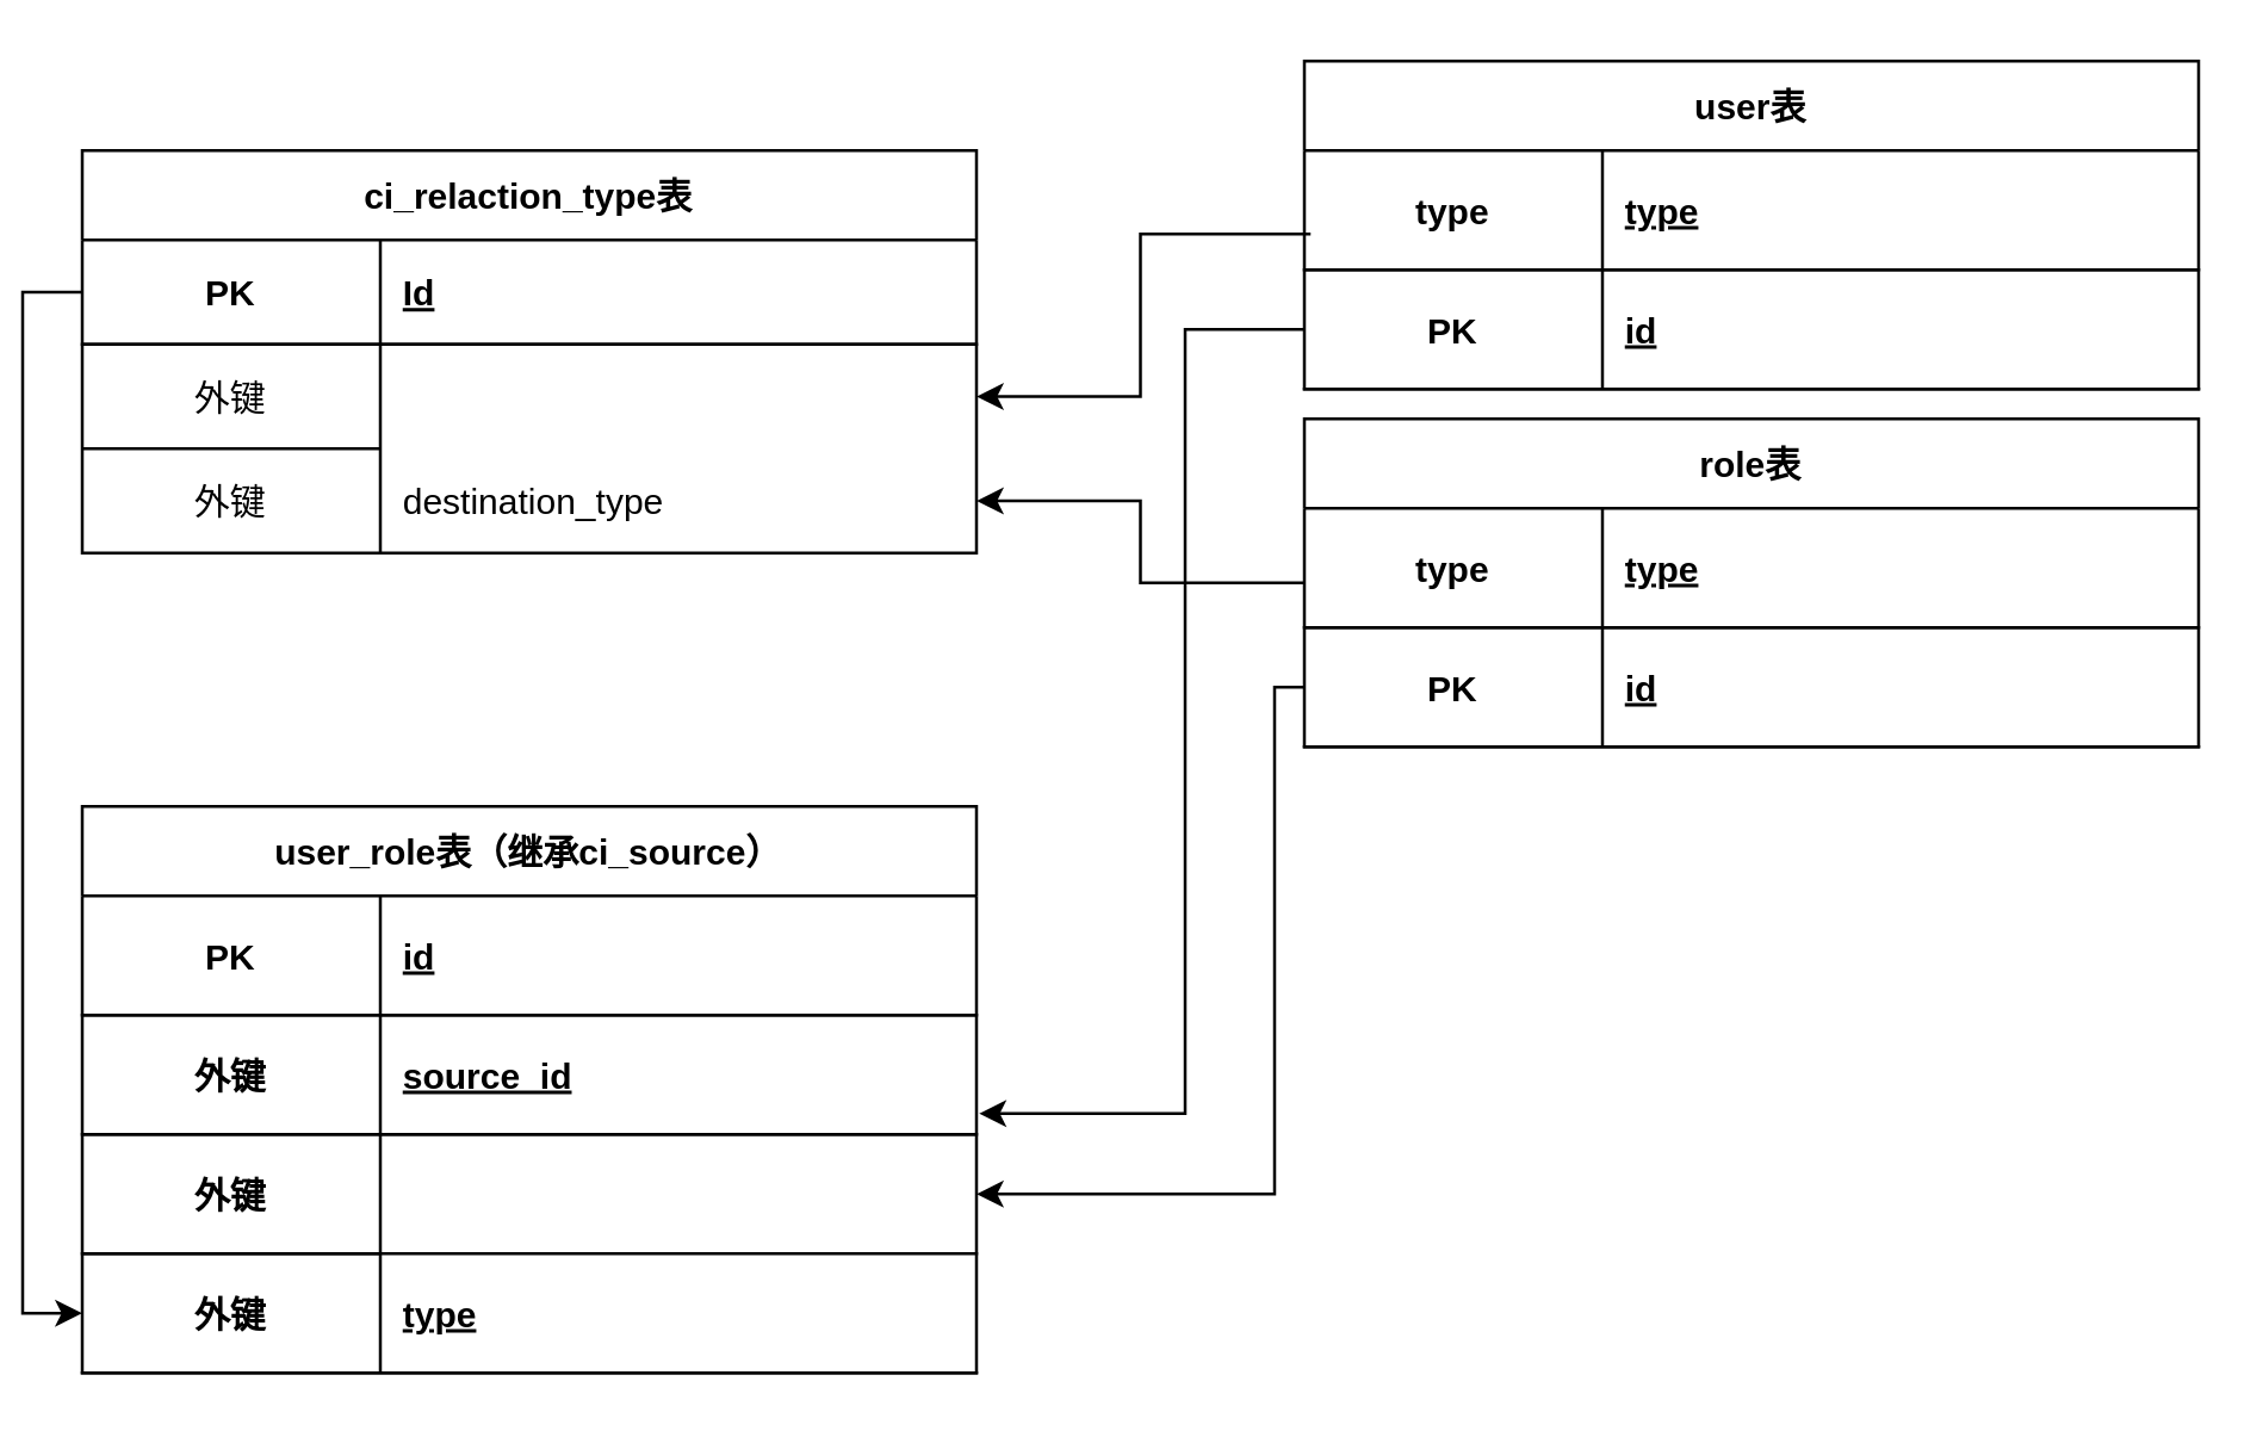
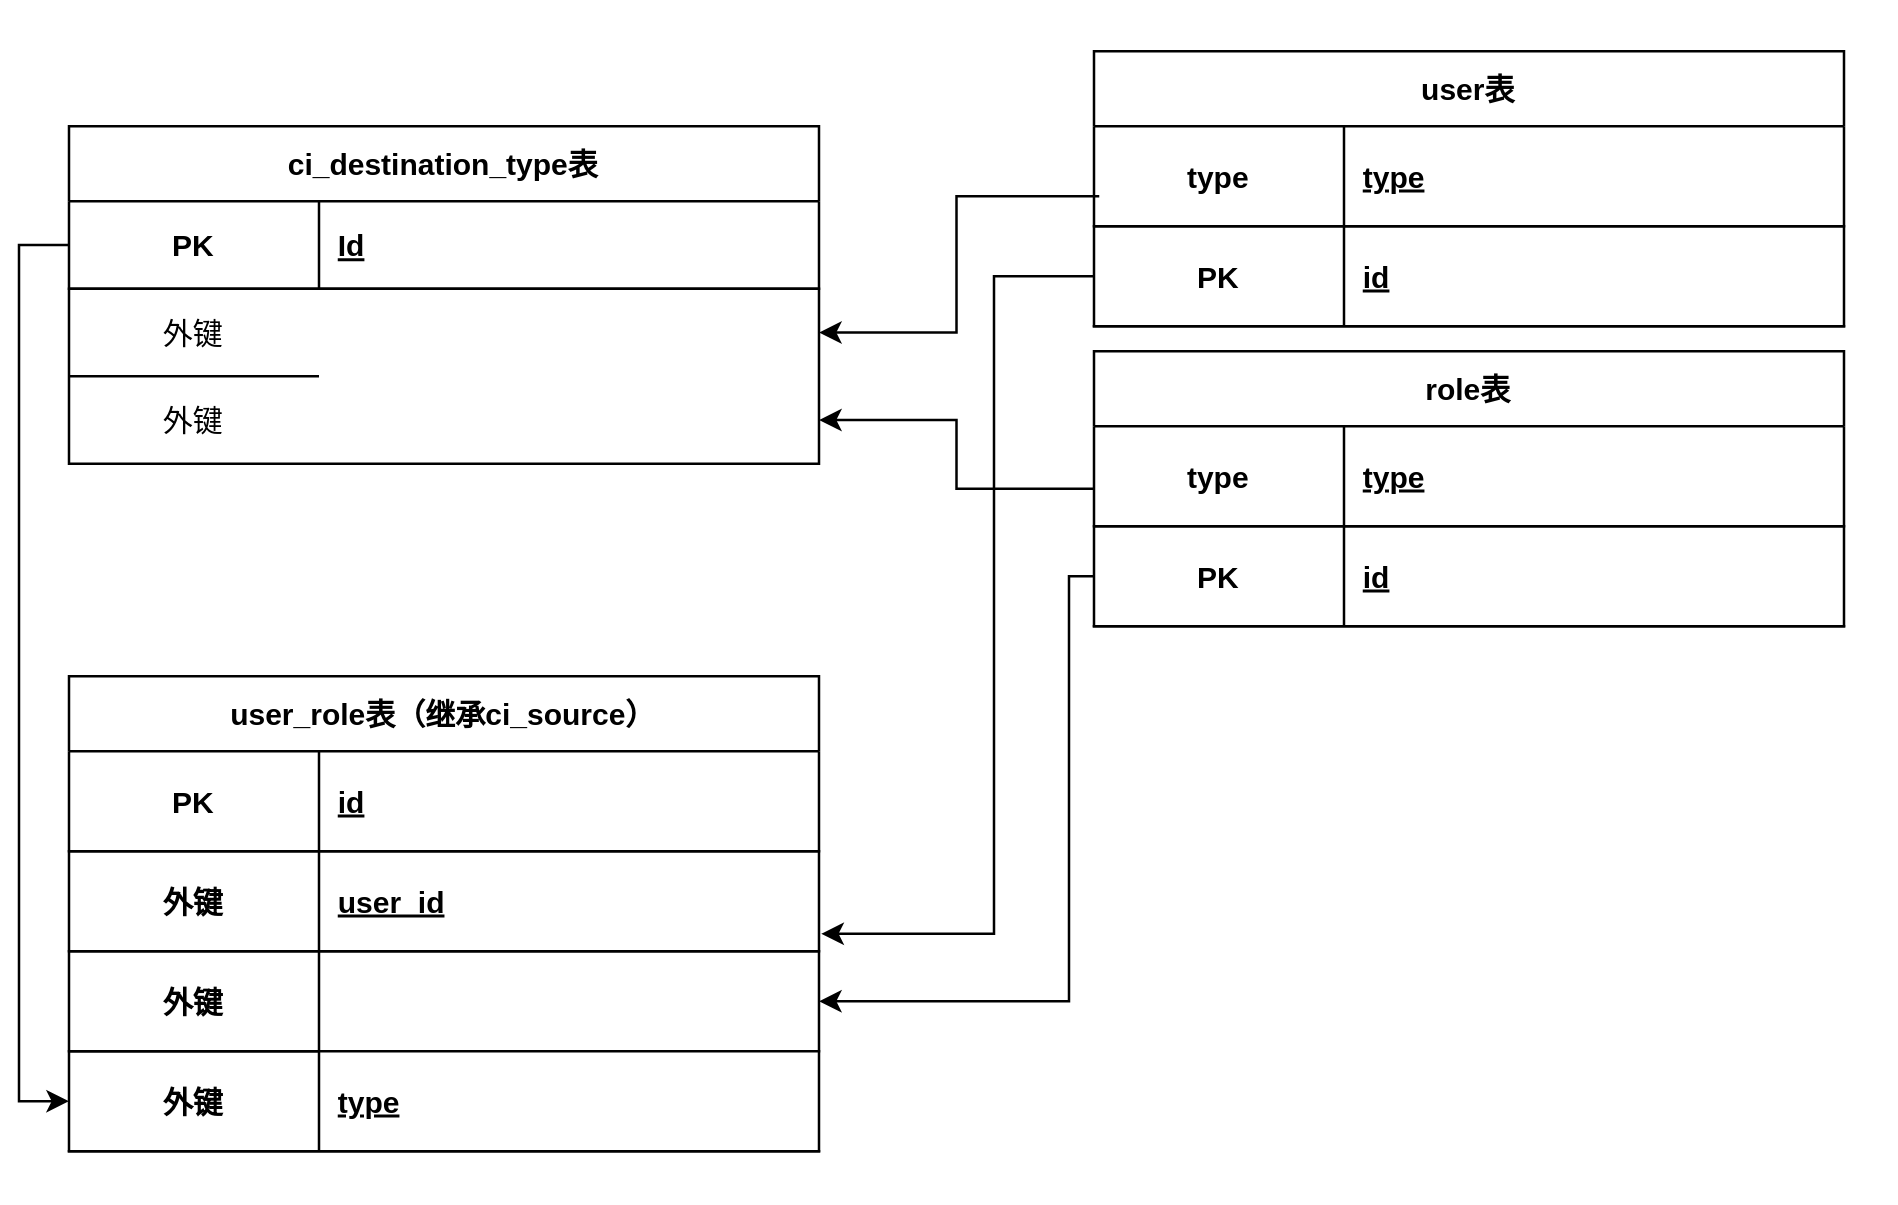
  <mxCell id="0" />
  <mxCell id="1" parent="0" />
- <mxCell id="2" value="ci_relaction_type表" style="shape=table;startSize=30;container=1;collapsible=1;childLayout=tableLayout;fixedRows=2;rowLines=1;fontStyle=1;align=center;resizeLast=1;swimlaneHead=1;swimlaneBody=1;" parent="1" vertex="1"><mxGeometry x="20" y="50" width="300" height="135" as="geometry" /></mxCell>
+ <mxCell id="2" value="ci_destination_type表" style="shape=table;startSize=30;container=1;collapsible=1;childLayout=tableLayout;fixedRows=2;rowLines=1;fontStyle=1;align=center;resizeLast=1;swimlaneHead=1;swimlaneBody=1;" parent="1" vertex="1"><mxGeometry x="20" y="50" width="300" height="135" as="geometry" /></mxCell>
  <mxCell id="3" value="" style="shape=partialRectangle;collapsible=0;dropTarget=0;pointerEvents=0;fillColor=none;points=[[0,0.5],[1,0.5]];portConstraint=eastwest;top=0;left=0;right=0;bottom=1;" parent="2" vertex="1"><mxGeometry y="30" width="300" height="35" as="geometry" /></mxCell>
  <mxCell id="4" value="PK" style="shape=partialRectangle;overflow=hidden;connectable=0;fillColor=none;top=0;left=0;bottom=0;right=0;fontStyle=1;" parent="3" vertex="1"><mxGeometry width="100" height="35" as="geometry"><mxRectangle width="100" height="35" as="alternateBounds" /></mxGeometry></mxCell>
  <mxCell id="5" value="Id" style="shape=partialRectangle;overflow=hidden;connectable=0;fillColor=none;top=0;left=0;bottom=0;right=0;align=left;spacingLeft=6;fontStyle=5;" parent="3" vertex="1"><mxGeometry x="100" width="200" height="35" as="geometry"><mxRectangle width="200" height="35" as="alternateBounds" /></mxGeometry></mxCell>
  <mxCell id="6" value="" style="shape=partialRectangle;collapsible=0;dropTarget=0;pointerEvents=0;fillColor=none;points=[[0,0.5],[1,0.5]];portConstraint=eastwest;top=0;left=0;right=0;bottom=0;" parent="2" vertex="1"><mxGeometry y="65" width="300" height="35" as="geometry" /></mxCell>
  <mxCell id="7" value="外键" style="shape=partialRectangle;overflow=hidden;connectable=0;fillColor=none;top=0;left=0;bottom=0;right=0;" parent="6" vertex="1"><mxGeometry width="100" height="35" as="geometry"><mxRectangle width="100" height="35" as="alternateBounds" /></mxGeometry></mxCell>
  <mxCell id="8" style="shape=partialRectangle;collapsible=0;dropTarget=0;pointerEvents=0;fillColor=none;points=[[0,0.5],[1,0.5]];portConstraint=eastwest;top=0;left=0;right=0;bottom=0;" vertex="1" parent="2"><mxGeometry y="100" width="300" height="35" as="geometry" /></mxCell>
  <mxCell id="9" value="外键" style="shape=partialRectangle;overflow=hidden;connectable=0;fillColor=none;top=0;left=0;bottom=0;right=0;" vertex="1" parent="8"><mxGeometry width="100" height="35" as="geometry"><mxRectangle width="100" height="35" as="alternateBounds" /></mxGeometry></mxCell>
- <mxCell id="10" value="destination_type" style="shape=partialRectangle;overflow=hidden;connectable=0;fillColor=none;top=0;left=0;bottom=0;right=0;align=left;spacingLeft=6;" vertex="1" parent="8"><mxGeometry x="100" width="200" height="35" as="geometry"><mxRectangle width="200" height="35" as="alternateBounds" /></mxGeometry></mxCell>
  <mxCell id="11" value="" style="edgeStyle=orthogonalEdgeStyle;rounded=0;orthogonalLoop=1;jettySize=auto;html=1;fontFamily=Helvetica;fontSize=12;fontColor=default;startSize=30;entryX=1;entryY=0.5;entryDx=0;entryDy=0;exitX=0.007;exitY=0.7;exitDx=0;exitDy=0;exitPerimeter=0;" edge="1" parent="1" source="13" target="6"><mxGeometry relative="1" as="geometry" /></mxCell>
  <mxCell id="12" value="user表" style="shape=table;startSize=30;container=1;collapsible=1;childLayout=tableLayout;fixedRows=2;rowLines=1;fontStyle=1;align=center;resizeLast=1;swimlaneHead=1;swimlaneBody=1;" vertex="1" parent="1"><mxGeometry x="430" y="20" width="300" height="110" as="geometry" /></mxCell>
  <mxCell id="13" value="" style="shape=partialRectangle;collapsible=0;dropTarget=0;pointerEvents=0;fillColor=none;points=[[0,0.5],[1,0.5]];portConstraint=eastwest;top=0;left=0;right=0;bottom=1;" vertex="1" parent="12"><mxGeometry y="30" width="300" height="40" as="geometry" /></mxCell>
  <mxCell id="14" value="type" style="shape=partialRectangle;overflow=hidden;connectable=0;fillColor=none;top=0;left=0;bottom=0;right=0;fontStyle=1;" vertex="1" parent="13"><mxGeometry width="100" height="40" as="geometry"><mxRectangle width="100" height="40" as="alternateBounds" /></mxGeometry></mxCell>
  <mxCell id="15" value="type" style="shape=partialRectangle;overflow=hidden;connectable=0;fillColor=none;top=0;left=0;bottom=0;right=0;align=left;spacingLeft=6;fontStyle=5;" vertex="1" parent="13"><mxGeometry x="100" width="200" height="40" as="geometry"><mxRectangle width="200" height="40" as="alternateBounds" /></mxGeometry></mxCell>
  <mxCell id="16" style="shape=partialRectangle;collapsible=0;dropTarget=0;pointerEvents=0;fillColor=none;points=[[0,0.5],[1,0.5]];portConstraint=eastwest;top=0;left=0;right=0;bottom=1;" vertex="1" parent="12"><mxGeometry y="70" width="300" height="40" as="geometry" /></mxCell>
  <mxCell id="17" value="PK" style="shape=partialRectangle;overflow=hidden;connectable=0;fillColor=none;top=0;left=0;bottom=0;right=0;fontStyle=1;" vertex="1" parent="16"><mxGeometry width="100" height="40" as="geometry"><mxRectangle width="100" height="40" as="alternateBounds" /></mxGeometry></mxCell>
  <mxCell id="18" value="id" style="shape=partialRectangle;overflow=hidden;connectable=0;fillColor=none;top=0;left=0;bottom=0;right=0;align=left;spacingLeft=6;fontStyle=5;" vertex="1" parent="16"><mxGeometry x="100" width="200" height="40" as="geometry"><mxRectangle width="200" height="40" as="alternateBounds" /></mxGeometry></mxCell>
  <mxCell id="19" value="" style="edgeStyle=orthogonalEdgeStyle;rounded=0;orthogonalLoop=1;jettySize=auto;html=1;fontFamily=Helvetica;fontSize=12;fontColor=default;startSize=30;" edge="1" parent="1" source="20" target="8"><mxGeometry relative="1" as="geometry" /></mxCell>
  <mxCell id="20" value="role表" style="shape=table;startSize=30;container=1;collapsible=1;childLayout=tableLayout;fixedRows=2;rowLines=1;fontStyle=1;align=center;resizeLast=1;swimlaneHead=1;swimlaneBody=1;" vertex="1" parent="1"><mxGeometry x="430" y="140" width="300" height="110" as="geometry" /></mxCell>
  <mxCell id="21" value="" style="shape=partialRectangle;collapsible=0;dropTarget=0;pointerEvents=0;fillColor=none;points=[[0,0.5],[1,0.5]];portConstraint=eastwest;top=0;left=0;right=0;bottom=1;" vertex="1" parent="20"><mxGeometry y="30" width="300" height="40" as="geometry" /></mxCell>
  <mxCell id="22" value="type" style="shape=partialRectangle;overflow=hidden;connectable=0;fillColor=none;top=0;left=0;bottom=0;right=0;fontStyle=1;" vertex="1" parent="21"><mxGeometry width="100" height="40" as="geometry"><mxRectangle width="100" height="40" as="alternateBounds" /></mxGeometry></mxCell>
  <mxCell id="23" value="type" style="shape=partialRectangle;overflow=hidden;connectable=0;fillColor=none;top=0;left=0;bottom=0;right=0;align=left;spacingLeft=6;fontStyle=5;" vertex="1" parent="21"><mxGeometry x="100" width="200" height="40" as="geometry"><mxRectangle width="200" height="40" as="alternateBounds" /></mxGeometry></mxCell>
  <mxCell id="24" style="shape=partialRectangle;collapsible=0;dropTarget=0;pointerEvents=0;fillColor=none;points=[[0,0.5],[1,0.5]];portConstraint=eastwest;top=0;left=0;right=0;bottom=1;" vertex="1" parent="20"><mxGeometry y="70" width="300" height="40" as="geometry" /></mxCell>
  <mxCell id="25" value="PK" style="shape=partialRectangle;overflow=hidden;connectable=0;fillColor=none;top=0;left=0;bottom=0;right=0;fontStyle=1;" vertex="1" parent="24"><mxGeometry width="100" height="40" as="geometry"><mxRectangle width="100" height="40" as="alternateBounds" /></mxGeometry></mxCell>
  <mxCell id="26" value="id" style="shape=partialRectangle;overflow=hidden;connectable=0;fillColor=none;top=0;left=0;bottom=0;right=0;align=left;spacingLeft=6;fontStyle=5;" vertex="1" parent="24"><mxGeometry x="100" width="200" height="40" as="geometry"><mxRectangle width="200" height="40" as="alternateBounds" /></mxGeometry></mxCell>
  <mxCell id="27" value="user_role表（继承ci_source）" style="shape=table;startSize=30;container=1;collapsible=1;childLayout=tableLayout;fixedRows=2;rowLines=1;fontStyle=1;align=center;resizeLast=1;swimlaneHead=1;swimlaneBody=1;" vertex="1" parent="1"><mxGeometry x="20" y="270" width="300" height="190" as="geometry" /></mxCell>
  <mxCell id="28" value="" style="shape=partialRectangle;collapsible=0;dropTarget=0;pointerEvents=0;fillColor=none;points=[[0,0.5],[1,0.5]];portConstraint=eastwest;top=0;left=0;right=0;bottom=1;" vertex="1" parent="27"><mxGeometry y="30" width="300" height="40" as="geometry" /></mxCell>
  <mxCell id="29" value="PK" style="shape=partialRectangle;overflow=hidden;connectable=0;fillColor=none;top=0;left=0;bottom=0;right=0;fontStyle=1;" vertex="1" parent="28"><mxGeometry width="100" height="40" as="geometry"><mxRectangle width="100" height="40" as="alternateBounds" /></mxGeometry></mxCell>
  <mxCell id="30" value="id" style="shape=partialRectangle;overflow=hidden;connectable=0;fillColor=none;top=0;left=0;bottom=0;right=0;align=left;spacingLeft=6;fontStyle=5;" vertex="1" parent="28"><mxGeometry x="100" width="200" height="40" as="geometry"><mxRectangle width="200" height="40" as="alternateBounds" /></mxGeometry></mxCell>
  <mxCell id="31" style="shape=partialRectangle;collapsible=0;dropTarget=0;pointerEvents=0;fillColor=none;points=[[0,0.5],[1,0.5]];portConstraint=eastwest;top=0;left=0;right=0;bottom=1;" vertex="1" parent="27"><mxGeometry y="70" width="300" height="40" as="geometry" /></mxCell>
  <mxCell id="32" value="外键" style="shape=partialRectangle;overflow=hidden;connectable=0;fillColor=none;top=0;left=0;bottom=0;right=0;fontStyle=1;" vertex="1" parent="31"><mxGeometry width="100" height="40" as="geometry"><mxRectangle width="100" height="40" as="alternateBounds" /></mxGeometry></mxCell>
- <mxCell id="33" value="source_id" style="shape=partialRectangle;overflow=hidden;connectable=0;fillColor=none;top=0;left=0;bottom=0;right=0;align=left;spacingLeft=6;fontStyle=5;" vertex="1" parent="31"><mxGeometry x="100" width="200" height="40" as="geometry"><mxRectangle width="200" height="40" as="alternateBounds" /></mxGeometry></mxCell>
+ <mxCell id="33" value="user_id" style="shape=partialRectangle;overflow=hidden;connectable=0;fillColor=none;top=0;left=0;bottom=0;right=0;align=left;spacingLeft=6;fontStyle=5;" vertex="1" parent="31"><mxGeometry x="100" width="200" height="40" as="geometry"><mxRectangle width="200" height="40" as="alternateBounds" /></mxGeometry></mxCell>
  <mxCell id="34" style="shape=partialRectangle;collapsible=0;dropTarget=0;pointerEvents=0;fillColor=none;points=[[0,0.5],[1,0.5]];portConstraint=eastwest;top=0;left=0;right=0;bottom=1;" vertex="1" parent="27"><mxGeometry y="110" width="300" height="40" as="geometry" /></mxCell>
  <mxCell id="35" value="外键" style="shape=partialRectangle;overflow=hidden;connectable=0;fillColor=none;top=0;left=0;bottom=0;right=0;fontStyle=1;" vertex="1" parent="34"><mxGeometry width="100" height="40" as="geometry"><mxRectangle width="100" height="40" as="alternateBounds" /></mxGeometry></mxCell>
  <mxCell id="36" style="shape=partialRectangle;collapsible=0;dropTarget=0;pointerEvents=0;fillColor=none;points=[[0,0.5],[1,0.5]];portConstraint=eastwest;top=0;left=0;right=0;bottom=1;" vertex="1" parent="27"><mxGeometry y="150" width="300" height="40" as="geometry" /></mxCell>
  <mxCell id="37" value="外键" style="shape=partialRectangle;overflow=hidden;connectable=0;fillColor=none;top=0;left=0;bottom=0;right=0;fontStyle=1;" vertex="1" parent="36"><mxGeometry width="100" height="40" as="geometry"><mxRectangle width="100" height="40" as="alternateBounds" /></mxGeometry></mxCell>
  <mxCell id="38" value="type" style="shape=partialRectangle;overflow=hidden;connectable=0;fillColor=none;top=0;left=0;bottom=0;right=0;align=left;spacingLeft=6;fontStyle=5;" vertex="1" parent="36"><mxGeometry x="100" width="200" height="40" as="geometry"><mxRectangle width="200" height="40" as="alternateBounds" /></mxGeometry></mxCell>
  <mxCell id="39" value="" style="edgeStyle=orthogonalEdgeStyle;rounded=0;orthogonalLoop=1;jettySize=auto;html=1;fontFamily=Helvetica;fontSize=12;fontColor=default;startSize=30;entryX=1.003;entryY=0.825;entryDx=0;entryDy=0;entryPerimeter=0;" edge="1" parent="1" source="16" target="31"><mxGeometry relative="1" as="geometry"><Array as="points"><mxPoint x="390" y="110" /><mxPoint x="390" y="373" /></Array></mxGeometry></mxCell>
  <mxCell id="40" style="edgeStyle=orthogonalEdgeStyle;rounded=0;orthogonalLoop=1;jettySize=auto;html=1;exitX=0;exitY=0.5;exitDx=0;exitDy=0;fontFamily=Helvetica;fontSize=12;fontColor=default;startSize=30;" edge="1" parent="1" source="24" target="34"><mxGeometry relative="1" as="geometry"><Array as="points"><mxPoint x="420" y="230" /><mxPoint x="420" y="400" /></Array></mxGeometry></mxCell>
  <mxCell id="41" style="edgeStyle=orthogonalEdgeStyle;rounded=0;orthogonalLoop=1;jettySize=auto;html=1;exitX=0;exitY=0.5;exitDx=0;exitDy=0;fontFamily=Helvetica;fontSize=12;fontColor=default;startSize=30;entryX=0;entryY=0.5;entryDx=0;entryDy=0;" edge="1" parent="1" source="3" target="36"><mxGeometry relative="1" as="geometry"><mxPoint x="0" y="380" as="targetPoint" /></mxGeometry></mxCell>
